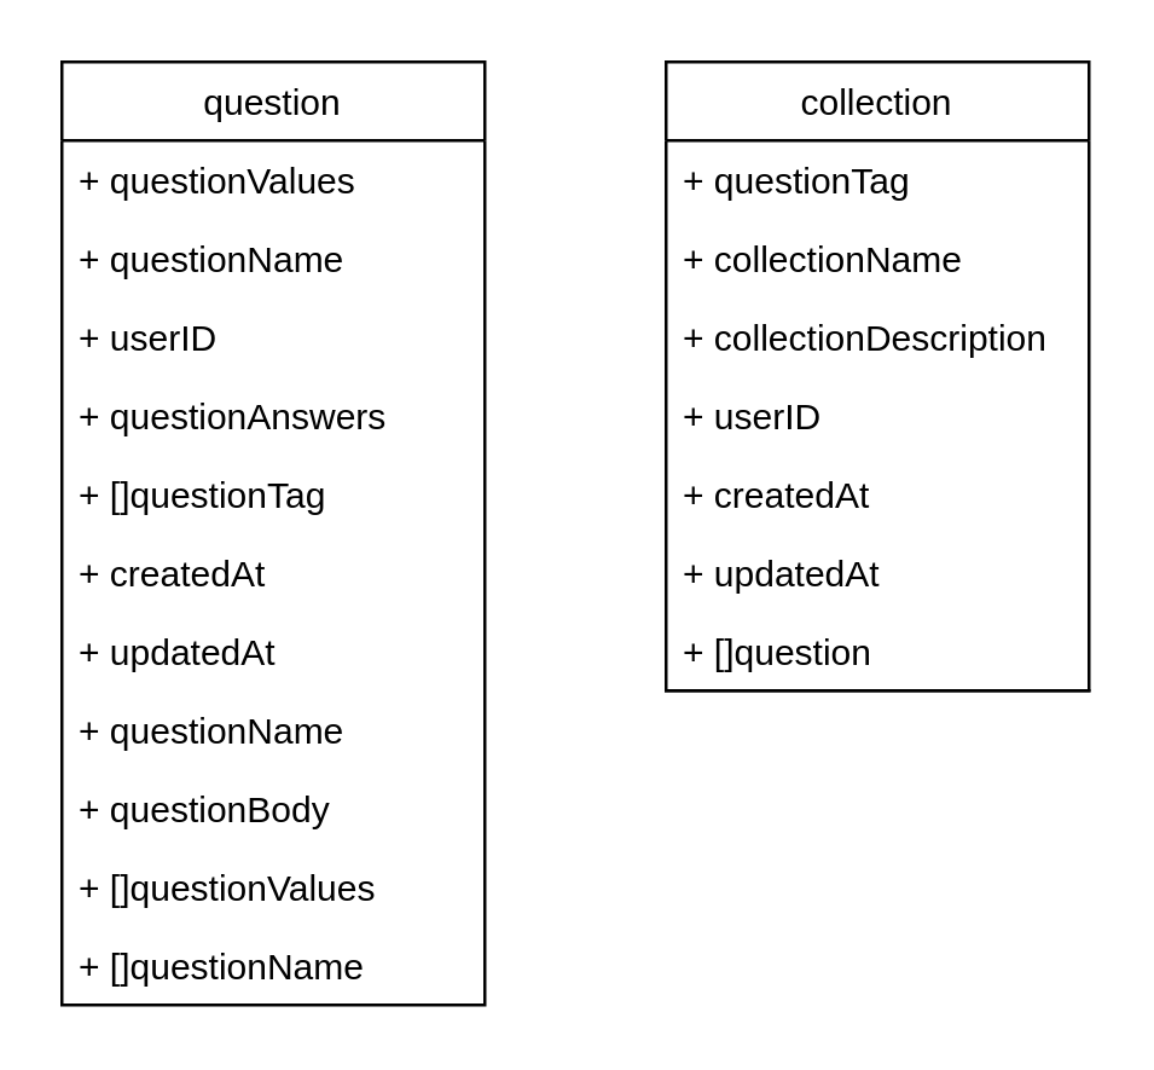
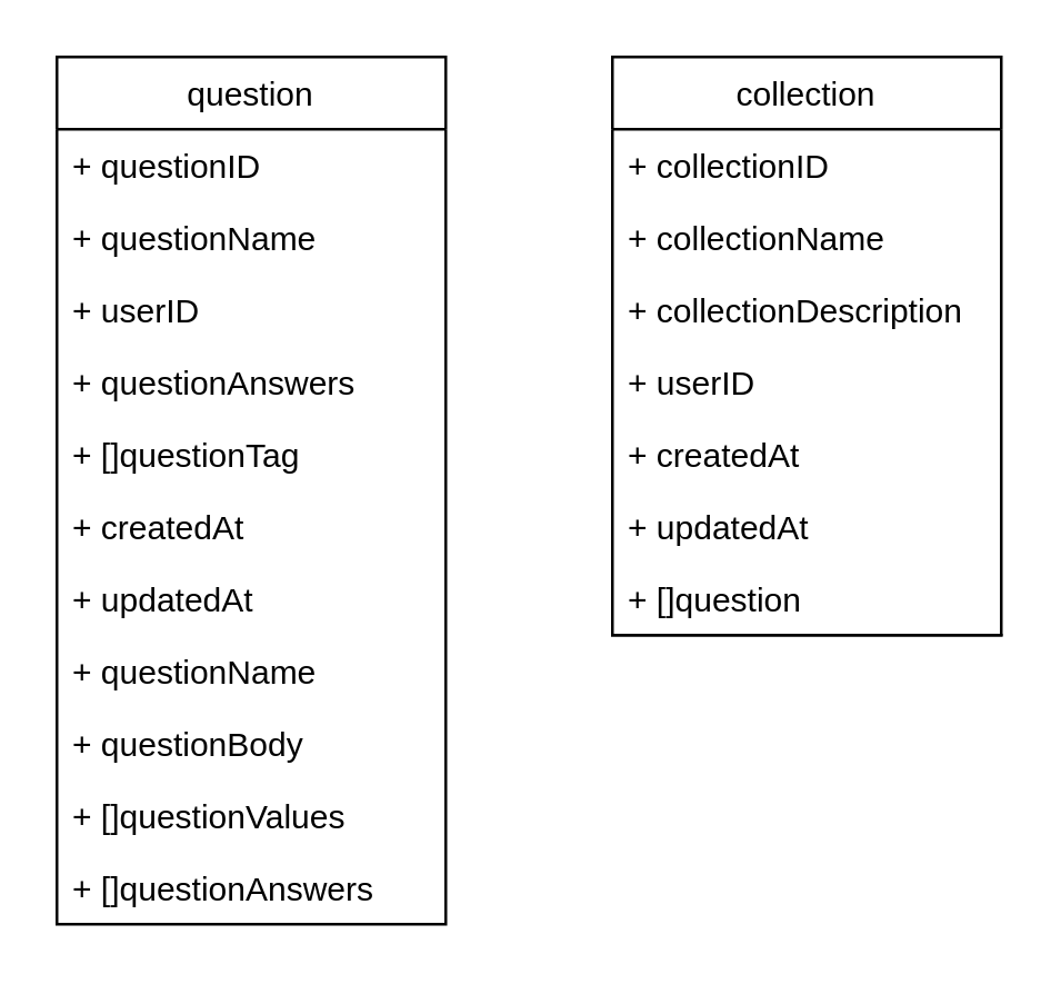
  <mxCell id="0" />
  <mxCell id="1" parent="0" />
  <mxCell id="2" value="question" style="swimlane;fontStyle=0;childLayout=stackLayout;horizontal=1;startSize=26;horizontalStack=0;resizeParent=1;resizeParentMax=0;resizeLast=0;collapsible=1;marginBottom=0;" parent="1" vertex="1"><mxGeometry x="20" y="20" width="140" height="312" as="geometry" /></mxCell>
- <mxCell id="3" value="+ questionValues" style="text;strokeColor=none;fillColor=none;align=left;verticalAlign=top;spacingLeft=4;spacingRight=4;overflow=hidden;rotatable=0;points=[[0,0.5],[1,0.5]];portConstraint=eastwest;" parent="2" vertex="1"><mxGeometry y="26" width="140" height="26" as="geometry" /></mxCell>
+ <mxCell id="3" value="+ questionID" style="text;strokeColor=none;fillColor=none;align=left;verticalAlign=top;spacingLeft=4;spacingRight=4;overflow=hidden;rotatable=0;points=[[0,0.5],[1,0.5]];portConstraint=eastwest;" parent="2" vertex="1"><mxGeometry y="26" width="140" height="26" as="geometry" /></mxCell>
  <mxCell id="4" value="+ questionName" style="text;strokeColor=none;fillColor=none;align=left;verticalAlign=top;spacingLeft=4;spacingRight=4;overflow=hidden;rotatable=0;points=[[0,0.5],[1,0.5]];portConstraint=eastwest;" parent="2" vertex="1"><mxGeometry y="52" width="140" height="26" as="geometry" /></mxCell>
  <mxCell id="5" value="+ userID" style="text;strokeColor=none;fillColor=none;align=left;verticalAlign=top;spacingLeft=4;spacingRight=4;overflow=hidden;rotatable=0;points=[[0,0.5],[1,0.5]];portConstraint=eastwest;" parent="2" vertex="1"><mxGeometry y="78" width="140" height="26" as="geometry" /></mxCell>
  <mxCell id="6" value="+ questionAnswers" style="text;strokeColor=none;fillColor=none;align=left;verticalAlign=top;spacingLeft=4;spacingRight=4;overflow=hidden;rotatable=0;points=[[0,0.5],[1,0.5]];portConstraint=eastwest;" parent="2" vertex="1"><mxGeometry y="104" width="140" height="26" as="geometry" /></mxCell>
  <mxCell id="7" value="+ []questionTag" style="text;strokeColor=none;fillColor=none;align=left;verticalAlign=top;spacingLeft=4;spacingRight=4;overflow=hidden;rotatable=0;points=[[0,0.5],[1,0.5]];portConstraint=eastwest;" parent="2" vertex="1"><mxGeometry y="130" width="140" height="26" as="geometry" /></mxCell>
  <mxCell id="8" value="+ createdAt" style="text;strokeColor=none;fillColor=none;align=left;verticalAlign=top;spacingLeft=4;spacingRight=4;overflow=hidden;rotatable=0;points=[[0,0.5],[1,0.5]];portConstraint=eastwest;" parent="2" vertex="1"><mxGeometry y="156" width="140" height="26" as="geometry" /></mxCell>
  <mxCell id="9" value="+ updatedAt" style="text;strokeColor=none;fillColor=none;align=left;verticalAlign=top;spacingLeft=4;spacingRight=4;overflow=hidden;rotatable=0;points=[[0,0.5],[1,0.5]];portConstraint=eastwest;" parent="2" vertex="1"><mxGeometry y="182" width="140" height="26" as="geometry" /></mxCell>
  <mxCell id="10" value="+ questionName" style="text;strokeColor=none;fillColor=none;align=left;verticalAlign=top;spacingLeft=4;spacingRight=4;overflow=hidden;rotatable=0;points=[[0,0.5],[1,0.5]];portConstraint=eastwest;" parent="2" vertex="1"><mxGeometry y="208" width="140" height="26" as="geometry" /></mxCell>
  <mxCell id="11" value="+ questionBody" style="text;strokeColor=none;fillColor=none;align=left;verticalAlign=top;spacingLeft=4;spacingRight=4;overflow=hidden;rotatable=0;points=[[0,0.5],[1,0.5]];portConstraint=eastwest;" parent="2" vertex="1"><mxGeometry y="234" width="140" height="26" as="geometry" /></mxCell>
  <mxCell id="12" value="+ []questionValues" style="text;strokeColor=none;fillColor=none;align=left;verticalAlign=top;spacingLeft=4;spacingRight=4;overflow=hidden;rotatable=0;points=[[0,0.5],[1,0.5]];portConstraint=eastwest;" parent="2" vertex="1"><mxGeometry y="260" width="140" height="26" as="geometry" /></mxCell>
- <mxCell id="13" value="+ []questionName" style="text;strokeColor=none;fillColor=none;align=left;verticalAlign=top;spacingLeft=4;spacingRight=4;overflow=hidden;rotatable=0;points=[[0,0.5],[1,0.5]];portConstraint=eastwest;" parent="2" vertex="1"><mxGeometry y="286" width="140" height="26" as="geometry" /></mxCell>
+ <mxCell id="13" value="+ []questionAnswers" style="text;strokeColor=none;fillColor=none;align=left;verticalAlign=top;spacingLeft=4;spacingRight=4;overflow=hidden;rotatable=0;points=[[0,0.5],[1,0.5]];portConstraint=eastwest;" parent="2" vertex="1"><mxGeometry y="286" width="140" height="26" as="geometry" /></mxCell>
  <mxCell id="14" value="collection" style="swimlane;fontStyle=0;childLayout=stackLayout;horizontal=1;startSize=26;horizontalStack=0;resizeParent=1;resizeParentMax=0;resizeLast=0;collapsible=1;marginBottom=0;strokeColor=#000000;" parent="1" vertex="1"><mxGeometry x="220" y="20" width="140" height="208" as="geometry" /></mxCell>
- <mxCell id="15" value="+ questionTag" style="text;strokeColor=none;fillColor=none;align=left;verticalAlign=top;spacingLeft=4;spacingRight=4;overflow=hidden;rotatable=0;points=[[0,0.5],[1,0.5]];portConstraint=eastwest;" parent="14" vertex="1"><mxGeometry y="26" width="140" height="26" as="geometry" /></mxCell>
+ <mxCell id="15" value="+ collectionID" style="text;strokeColor=none;fillColor=none;align=left;verticalAlign=top;spacingLeft=4;spacingRight=4;overflow=hidden;rotatable=0;points=[[0,0.5],[1,0.5]];portConstraint=eastwest;" parent="14" vertex="1"><mxGeometry y="26" width="140" height="26" as="geometry" /></mxCell>
  <mxCell id="16" value="+ collectionName" style="text;strokeColor=none;fillColor=none;align=left;verticalAlign=top;spacingLeft=4;spacingRight=4;overflow=hidden;rotatable=0;points=[[0,0.5],[1,0.5]];portConstraint=eastwest;" parent="14" vertex="1"><mxGeometry y="52" width="140" height="26" as="geometry" /></mxCell>
  <mxCell id="17" value="+ collectionDescription" style="text;strokeColor=none;fillColor=none;align=left;verticalAlign=top;spacingLeft=4;spacingRight=4;overflow=hidden;rotatable=0;points=[[0,0.5],[1,0.5]];portConstraint=eastwest;" parent="14" vertex="1"><mxGeometry y="78" width="140" height="26" as="geometry" /></mxCell>
  <mxCell id="18" value="+ userID" style="text;strokeColor=none;fillColor=none;align=left;verticalAlign=top;spacingLeft=4;spacingRight=4;overflow=hidden;rotatable=0;points=[[0,0.5],[1,0.5]];portConstraint=eastwest;" parent="14" vertex="1"><mxGeometry y="104" width="140" height="26" as="geometry" /></mxCell>
  <mxCell id="19" value="+ createdAt" style="text;strokeColor=none;fillColor=none;align=left;verticalAlign=top;spacingLeft=4;spacingRight=4;overflow=hidden;rotatable=0;points=[[0,0.5],[1,0.5]];portConstraint=eastwest;" parent="14" vertex="1"><mxGeometry y="130" width="140" height="26" as="geometry" /></mxCell>
  <mxCell id="20" value="+ updatedAt" style="text;strokeColor=none;fillColor=none;align=left;verticalAlign=top;spacingLeft=4;spacingRight=4;overflow=hidden;rotatable=0;points=[[0,0.5],[1,0.5]];portConstraint=eastwest;" parent="14" vertex="1"><mxGeometry y="156" width="140" height="26" as="geometry" /></mxCell>
  <mxCell id="21" value="+ []question" style="shape=partialRectangle;collapsible=0;dropTarget=0;pointerEvents=0;fillColor=none;top=0;left=0;bottom=1;right=0;points=[[0,0.5],[1,0.5]];portConstraint=eastwest;spacingLeft=4;spacingRight=4;align=left;verticalAlign=top;" parent="14" vertex="1"><mxGeometry y="182" width="140" height="26" as="geometry" /></mxCell>
